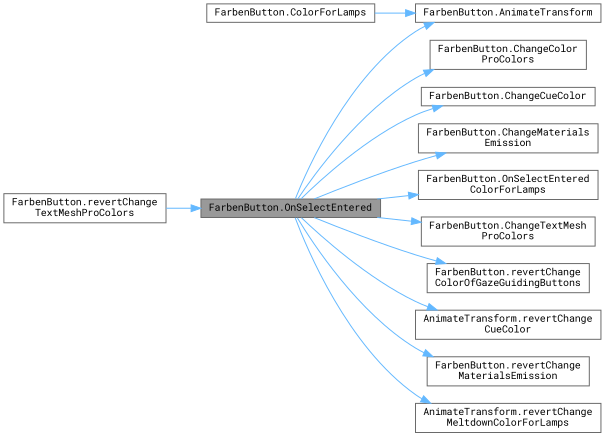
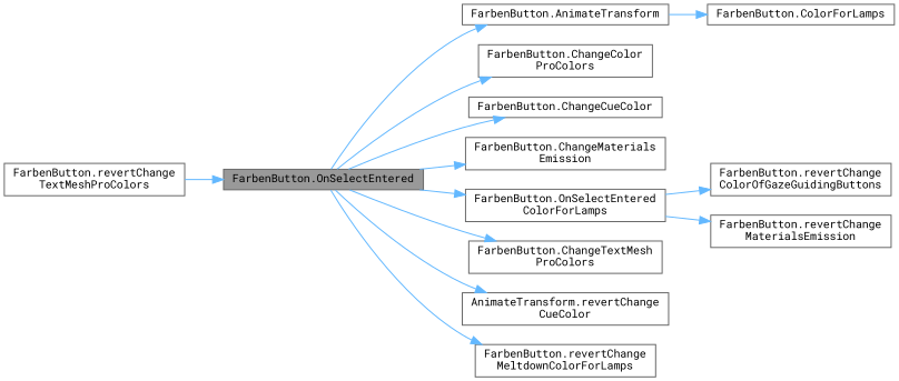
  digraph {
    fontname="Roboto Mono"
    rankdir=LR
    node [color=grey40 fillcolor=white fontname="Roboto Mono" fontsize=10 shape=box style=filled]
    edge [color=steelblue1 fontname="Roboto Mono" fontsize=10 labelfontname=Helvetica labelfontsize=10 style=solid]
    n1 [color=gray40 fillcolor=grey60 fontcolor=black height=0.2 label="FarbenButton.OnSelectEntered" width=0.4]
    n2 [height=0.2 label="FarbenButton.AnimateTransform" width=0.4]
    n3 [height=0.2 label="FarbenButton.ChangeColor\lProColors" width=0.4]
    n4 [height=0.2 label="FarbenButton.ChangeCueColor" width=0.4]
    n5 [height=0.2 label="FarbenButton.ChangeMaterials\lEmission" width=0.4]
    n6 [height=0.2 label="FarbenButton.OnSelectEntered\lColorForLamps" width=0.4]
    n7 [height=0.2 label="FarbenButton.ChangeTextMesh\lProColors" width=0.4]
    n8 [height=0.2 label="FarbenButton.revertChange\lColorOfGazeGuidingButtons" width=0.4]
    n9 [height=0.2 label="AnimateTransform.revertChange\lCueColor" width=0.4]
    n10 [height=0.2 label="FarbenButton.revertChange\lMaterialsEmission" width=0.4]
-   n11 [height=0.2 label="AnimateTransform.revertChange\lMeltdownColorForLamps" width=0.4]
+   n11 [height=0.2 label="FarbenButton.revertChange\lMeltdownColorForLamps" width=0.4]
    n12 [height=0.2 label="FarbenButton.ColorForLamps" width=0.4]
    n13 [height=0.2 label="FarbenButton.revertChange\lTextMeshProColors" width=0.4]
    n1 -> n2
    n1 -> n3
    n1 -> n4
    n1 -> n5
    n1 -> n6
    n1 -> n7
-   n1 -> n8
+   n6 -> n8
    n1 -> n9
-   n1 -> n10
+   n6 -> n10
    n1 -> n11
-   n12 -> n2
+   n2 -> n12
    n13 -> n1
  }
